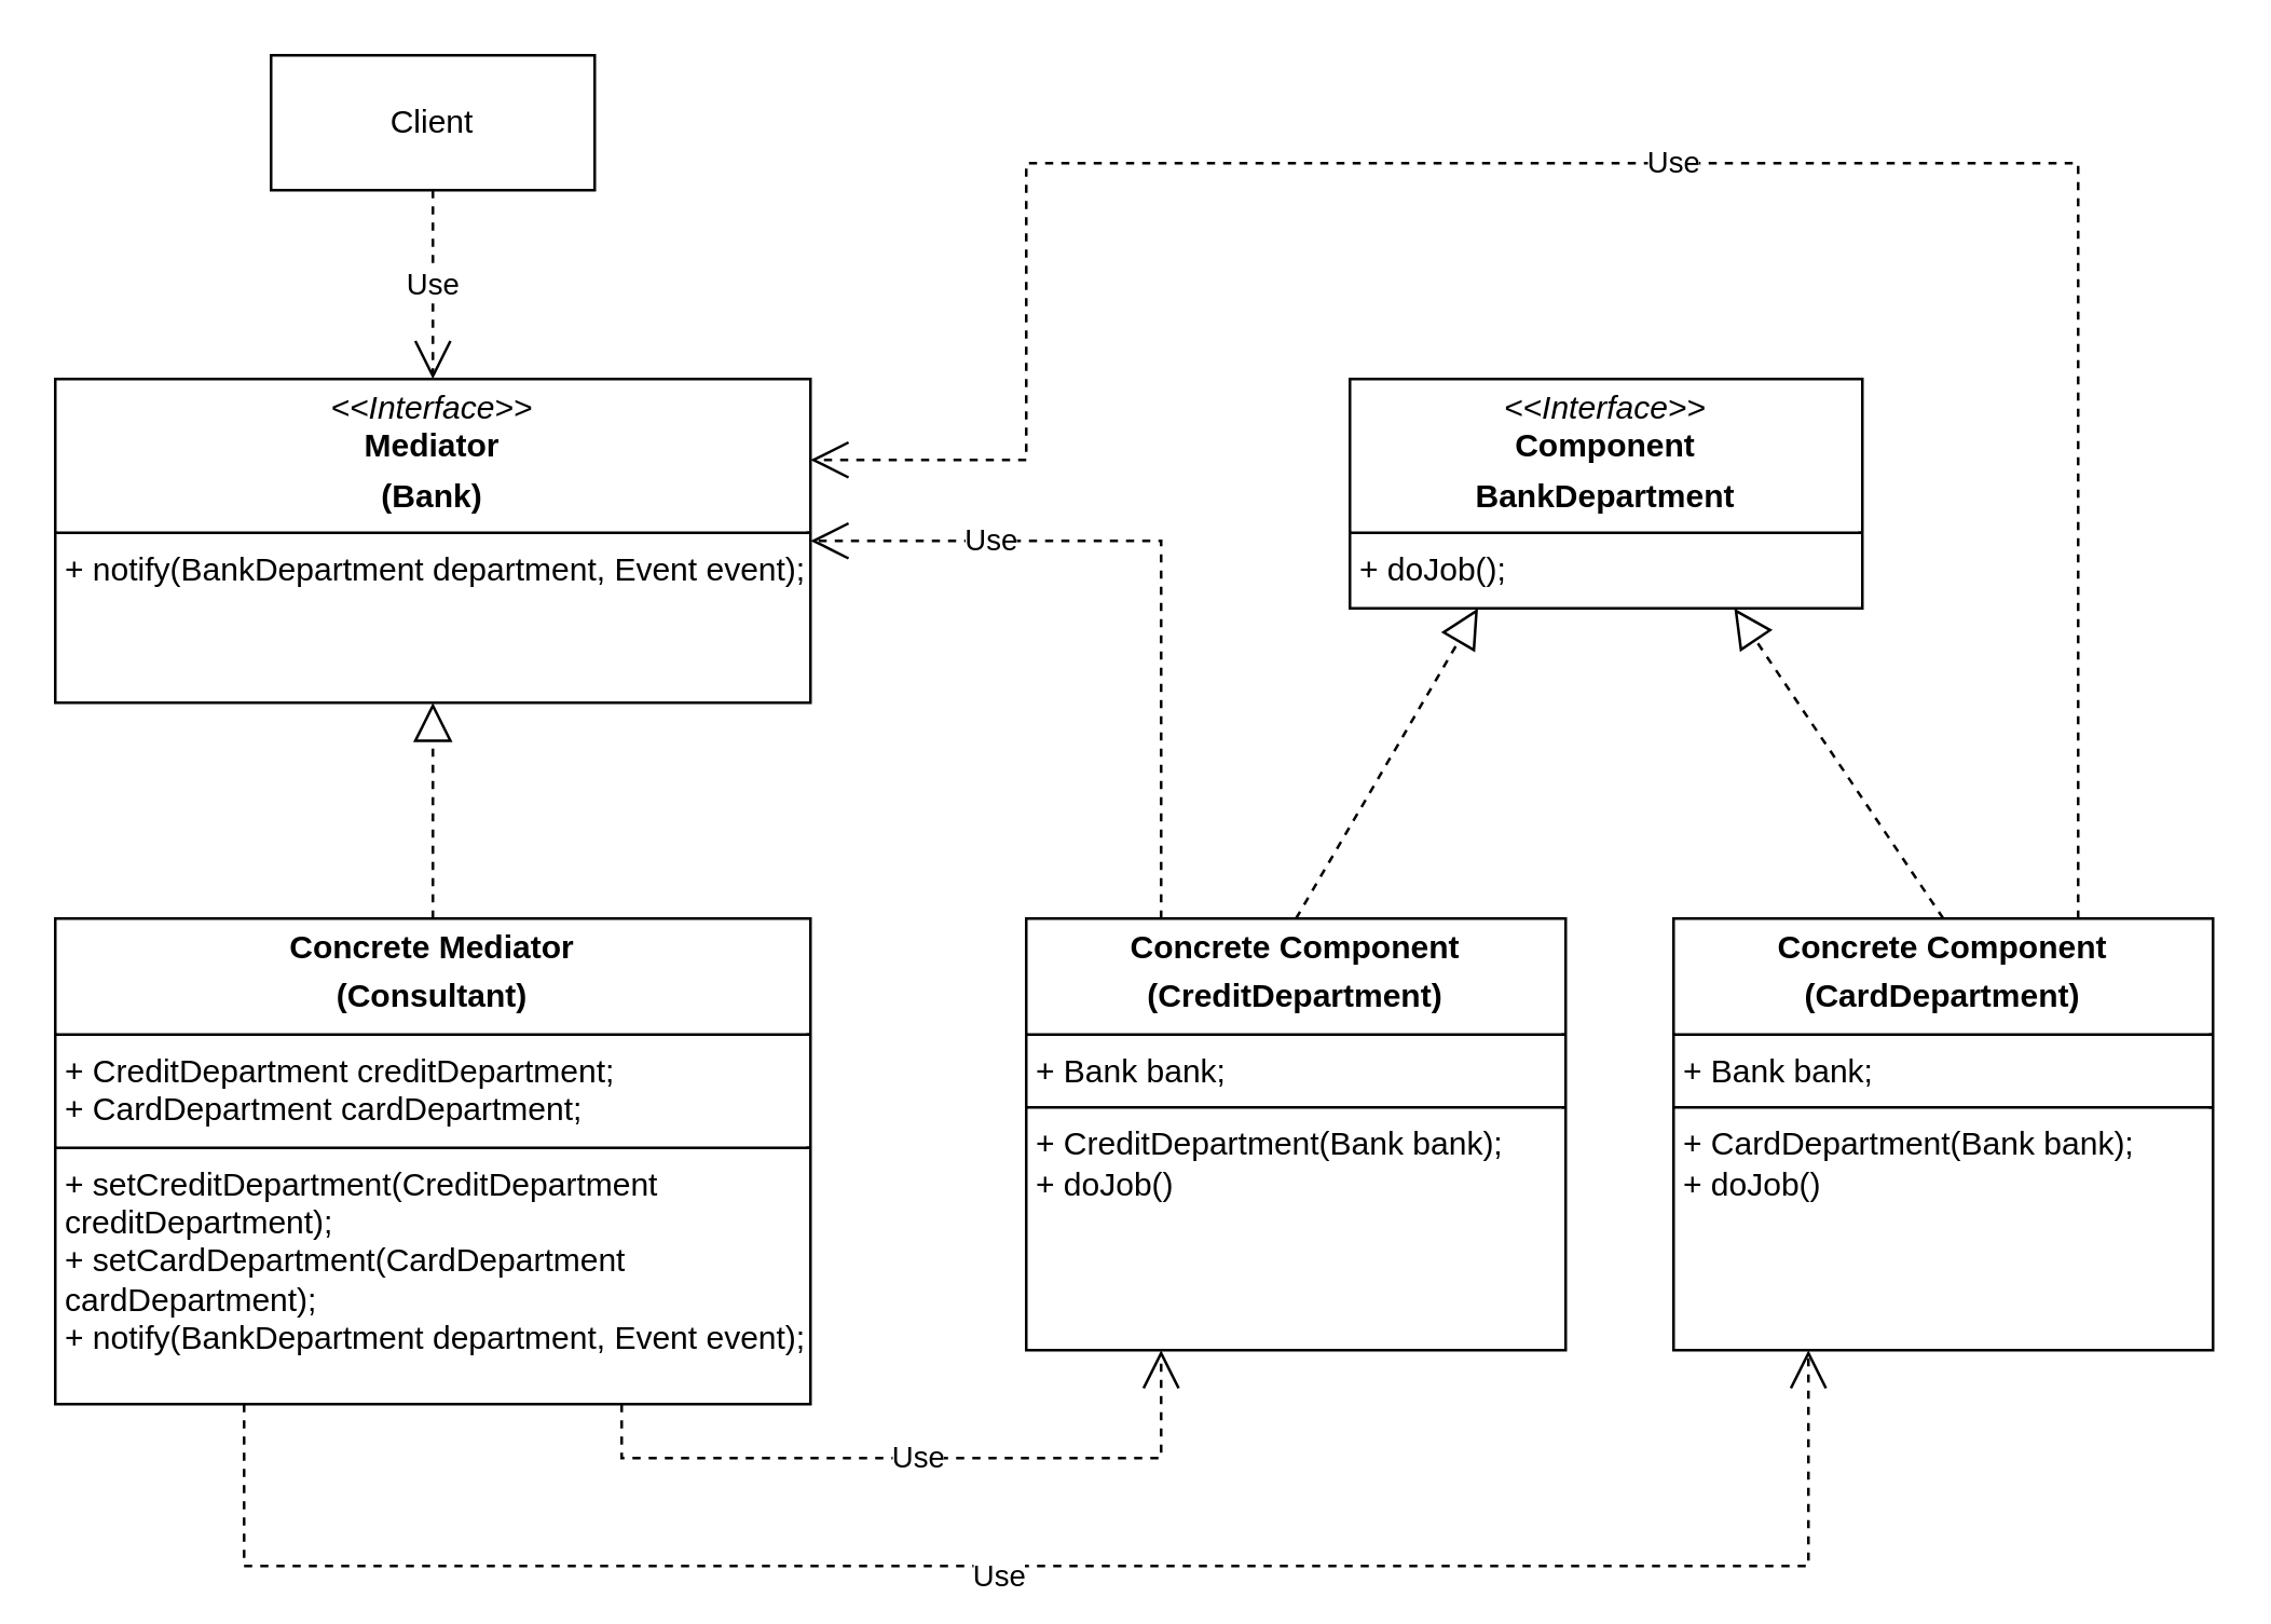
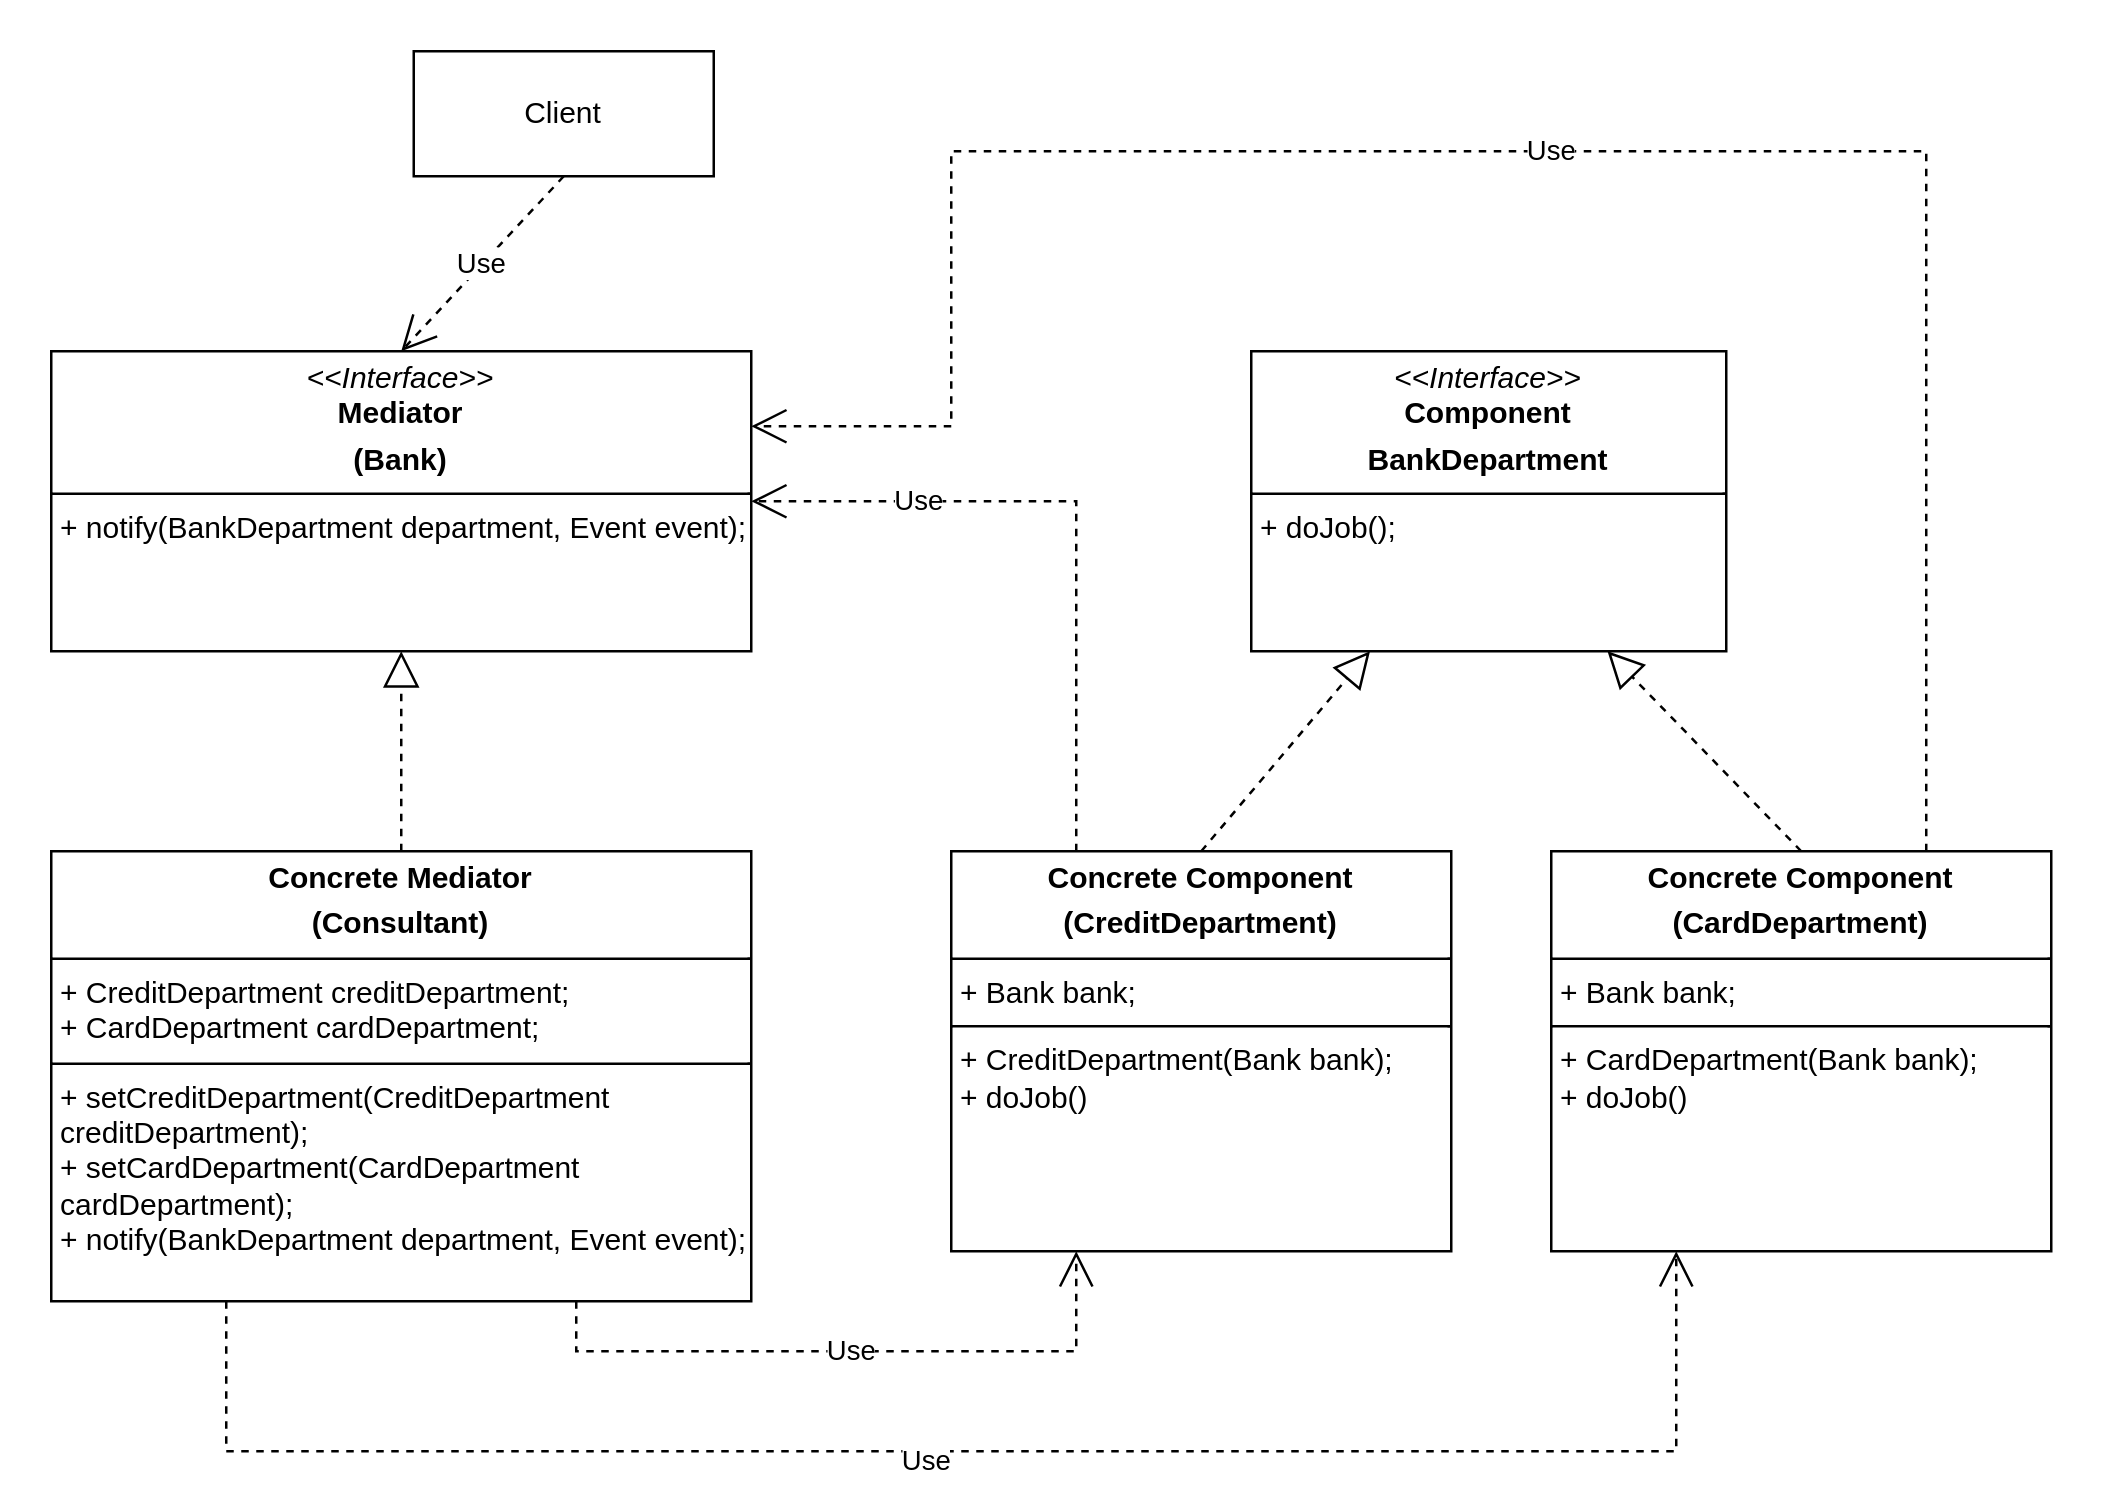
  <mxCell id="0" />
  <mxCell id="1" parent="0" />
  <mxCell id="2" value="&lt;p style=&quot;margin:0px;margin-top:4px;text-align:center;&quot;&gt;&lt;i&gt;&amp;lt;&amp;lt;Interface&amp;gt;&amp;gt;&lt;/i&gt;&lt;br&gt;&lt;b&gt;Mediator&lt;/b&gt;&lt;/p&gt;&lt;p style=&quot;margin:0px;margin-top:4px;text-align:center;&quot;&gt;&lt;b&gt;(Bank)&lt;/b&gt;&lt;/p&gt;&lt;hr size=&quot;1&quot; style=&quot;border-style:solid;&quot;&gt;&lt;p style=&quot;margin:0px;margin-left:4px;&quot;&gt;+ notify(BankDepartment department, Event event);&lt;br&gt;&lt;/p&gt;" style="verticalAlign=top;align=left;overflow=fill;html=1;whiteSpace=wrap;" vertex="1" parent="1"><mxGeometry x="20" y="140" width="280" height="120" as="geometry" /></mxCell>
  <mxCell id="3" value="&lt;p style=&quot;margin:0px;margin-top:4px;text-align:center;&quot;&gt;&lt;b&gt;Concrete Mediator&lt;/b&gt;&lt;/p&gt;&lt;p style=&quot;margin:0px;margin-top:4px;text-align:center;&quot;&gt;&lt;b&gt;(Consultant)&lt;/b&gt;&lt;/p&gt;&lt;hr size=&quot;1&quot; style=&quot;border-style:solid;&quot;&gt;&lt;p style=&quot;margin:0px;margin-left:4px;&quot;&gt;+ CreditDepartment creditDepartment;&lt;/p&gt;&lt;p style=&quot;margin:0px;margin-left:4px;&quot;&gt;+ CardDepartment cardDepartment;&lt;/p&gt;&lt;hr size=&quot;1&quot; style=&quot;border-style:solid;&quot;&gt;&lt;p style=&quot;margin:0px;margin-left:4px;&quot;&gt;+ setCreditDepartment(&lt;span style=&quot;background-color: transparent; color: light-dark(rgb(0, 0, 0), rgb(255, 255, 255));&quot;&gt;CreditDepartment creditDepartment&lt;/span&gt;&lt;span style=&quot;background-color: transparent; color: light-dark(rgb(0, 0, 0), rgb(255, 255, 255));&quot;&gt;);&lt;/span&gt;&lt;/p&gt;&lt;p style=&quot;margin:0px;margin-left:4px;&quot;&gt;&lt;span style=&quot;background-color: transparent; color: light-dark(rgb(0, 0, 0), rgb(255, 255, 255));&quot;&gt;+ set&lt;/span&gt;&lt;span style=&quot;background-color: transparent; color: light-dark(rgb(0, 0, 0), rgb(255, 255, 255));&quot;&gt;CardDepartment(&lt;/span&gt;&lt;span style=&quot;background-color: transparent; color: light-dark(rgb(0, 0, 0), rgb(255, 255, 255));&quot;&gt;CardDepartment cardDepartment&lt;/span&gt;&lt;span style=&quot;background-color: transparent; color: light-dark(rgb(0, 0, 0), rgb(255, 255, 255));&quot;&gt;);&lt;/span&gt;&lt;/p&gt;&lt;p style=&quot;margin:0px;margin-left:4px;&quot;&gt;+ notify(BankDepartment department, Event event);&lt;span style=&quot;background-color: transparent; color: light-dark(rgb(0, 0, 0), rgb(255, 255, 255));&quot;&gt;&lt;/span&gt;&lt;/p&gt;" style="verticalAlign=top;align=left;overflow=fill;html=1;whiteSpace=wrap;" vertex="1" parent="1"><mxGeometry x="20" y="340" width="280" height="180" as="geometry" /></mxCell>
- <mxCell id="4" value="&lt;p style=&quot;margin:0px;margin-top:4px;text-align:center;&quot;&gt;&lt;i&gt;&amp;lt;&amp;lt;Interface&amp;gt;&amp;gt;&lt;/i&gt;&lt;br&gt;&lt;b&gt;Component&lt;/b&gt;&lt;/p&gt;&lt;p style=&quot;margin:0px;margin-top:4px;text-align:center;&quot;&gt;&lt;b&gt;BankDepartment&lt;/b&gt;&lt;/p&gt;&lt;hr size=&quot;1&quot; style=&quot;border-style:solid;&quot;&gt;&lt;p style=&quot;margin:0px;margin-left:4px;&quot;&gt;+ doJob();&lt;br&gt;&lt;/p&gt;" style="verticalAlign=top;align=left;overflow=fill;html=1;whiteSpace=wrap;" vertex="1" parent="1"><mxGeometry x="500" y="140" width="190" height="85" as="geometry" /></mxCell>
+ <mxCell id="4" value="&lt;p style=&quot;margin:0px;margin-top:4px;text-align:center;&quot;&gt;&lt;i&gt;&amp;lt;&amp;lt;Interface&amp;gt;&amp;gt;&lt;/i&gt;&lt;br&gt;&lt;b&gt;Component&lt;/b&gt;&lt;/p&gt;&lt;p style=&quot;margin:0px;margin-top:4px;text-align:center;&quot;&gt;&lt;b&gt;BankDepartment&lt;/b&gt;&lt;/p&gt;&lt;hr size=&quot;1&quot; style=&quot;border-style:solid;&quot;&gt;&lt;p style=&quot;margin:0px;margin-left:4px;&quot;&gt;+ doJob();&lt;br&gt;&lt;/p&gt;" style="verticalAlign=top;align=left;overflow=fill;html=1;whiteSpace=wrap;" vertex="1" parent="1"><mxGeometry x="500" y="140" width="190" height="120" as="geometry" /></mxCell>
  <mxCell id="5" value="&lt;p style=&quot;margin:0px;margin-top:4px;text-align:center;&quot;&gt;&lt;b&gt;Concrete Component&lt;/b&gt;&lt;/p&gt;&lt;p style=&quot;margin:0px;margin-top:4px;text-align:center;&quot;&gt;&lt;b&gt;(CreditDepartment)&lt;/b&gt;&lt;/p&gt;&lt;hr size=&quot;1&quot; style=&quot;border-style:solid;&quot;&gt;&lt;p style=&quot;margin:0px;margin-left:4px;&quot;&gt;+ Bank bank;&lt;/p&gt;&lt;hr size=&quot;1&quot; style=&quot;border-style:solid;&quot;&gt;&lt;p style=&quot;margin:0px;margin-left:4px;&quot;&gt;+ CreditDepartment(Bank bank);&lt;/p&gt;&lt;p style=&quot;margin:0px;margin-left:4px;&quot;&gt;+ doJob()&lt;/p&gt;" style="verticalAlign=top;align=left;overflow=fill;html=1;whiteSpace=wrap;" vertex="1" parent="1"><mxGeometry x="380" y="340" width="200" height="160" as="geometry" /></mxCell>
  <mxCell id="6" value="&lt;p style=&quot;margin:0px;margin-top:4px;text-align:center;&quot;&gt;&lt;b&gt;Concrete Component&lt;/b&gt;&lt;/p&gt;&lt;p style=&quot;margin:0px;margin-top:4px;text-align:center;&quot;&gt;&lt;b&gt;(CardDepartment)&lt;/b&gt;&lt;/p&gt;&lt;hr size=&quot;1&quot; style=&quot;border-style:solid;&quot;&gt;&lt;p style=&quot;margin:0px;margin-left:4px;&quot;&gt;+ Bank bank;&lt;/p&gt;&lt;hr size=&quot;1&quot; style=&quot;border-style:solid;&quot;&gt;&lt;p style=&quot;margin:0px;margin-left:4px;&quot;&gt;+ CardDepartment(Bank bank);&lt;/p&gt;&lt;p style=&quot;margin:0px;margin-left:4px;&quot;&gt;+ doJob()&lt;/p&gt;" style="verticalAlign=top;align=left;overflow=fill;html=1;whiteSpace=wrap;" vertex="1" parent="1"><mxGeometry x="620" y="340" width="200" height="160" as="geometry" /></mxCell>
  <mxCell id="7" value="" style="endArrow=block;dashed=1;endFill=0;endSize=12;html=1;rounded=0;exitX=0.5;exitY=0;exitDx=0;exitDy=0;entryX=0.25;entryY=1;entryDx=0;entryDy=0;" edge="1" parent="1" source="5" target="4"><mxGeometry width="160" relative="1" as="geometry"><mxPoint x="400" y="290" as="sourcePoint" /><mxPoint x="560" y="290" as="targetPoint" /></mxGeometry></mxCell>
  <mxCell id="8" value="" style="endArrow=block;dashed=1;endFill=0;endSize=12;html=1;rounded=0;exitX=0.5;exitY=0;exitDx=0;exitDy=0;entryX=0.75;entryY=1;entryDx=0;entryDy=0;" edge="1" parent="1" source="6" target="4"><mxGeometry width="160" relative="1" as="geometry"><mxPoint x="400" y="290" as="sourcePoint" /><mxPoint x="560" y="290" as="targetPoint" /></mxGeometry></mxCell>
  <mxCell id="9" value="" style="endArrow=block;dashed=1;endFill=0;endSize=12;html=1;rounded=0;exitX=0.5;exitY=0;exitDx=0;exitDy=0;entryX=0.5;entryY=1;entryDx=0;entryDy=0;" edge="1" parent="1" source="3" target="2"><mxGeometry width="160" relative="1" as="geometry"><mxPoint x="400" y="290" as="sourcePoint" /><mxPoint x="560" y="290" as="targetPoint" /></mxGeometry></mxCell>
- <mxCell id="10" value="Client" style="html=1;whiteSpace=wrap;" vertex="1" parent="1"><mxGeometry x="100" y="20" width="120" height="50" as="geometry" /></mxCell>
+ <mxCell id="10" value="Client" style="html=1;whiteSpace=wrap;" vertex="1" parent="1"><mxGeometry x="165" y="20" width="120" height="50" as="geometry" /></mxCell>
  <mxCell id="11" value="Use" style="endArrow=open;endSize=12;dashed=1;html=1;rounded=0;exitX=0.5;exitY=1;exitDx=0;exitDy=0;entryX=0.5;entryY=0;entryDx=0;entryDy=0;" edge="1" parent="1" source="10" target="2"><mxGeometry width="160" relative="1" as="geometry"><mxPoint x="400" y="290" as="sourcePoint" /><mxPoint x="560" y="290" as="targetPoint" /></mxGeometry></mxCell>
  <mxCell id="12" value="Use" style="endArrow=open;endSize=12;dashed=1;html=1;rounded=0;exitX=0.25;exitY=1;exitDx=0;exitDy=0;entryX=0.25;entryY=1;entryDx=0;entryDy=0;" edge="1" parent="1" source="3" target="6"><mxGeometry x="-0.056" y="-4" width="160" relative="1" as="geometry"><mxPoint x="400" y="390" as="sourcePoint" /><mxPoint x="750" y="580" as="targetPoint" /><Array as="points"><mxPoint x="90" y="580" /><mxPoint x="670" y="580" /></Array><mxPoint as="offset" /></mxGeometry></mxCell>
  <mxCell id="13" value="Use" style="endArrow=open;endSize=12;dashed=1;html=1;rounded=0;exitX=0.75;exitY=1;exitDx=0;exitDy=0;entryX=0.25;entryY=1;entryDx=0;entryDy=0;" edge="1" parent="1" source="3" target="5"><mxGeometry width="160" relative="1" as="geometry"><mxPoint x="400" y="390" as="sourcePoint" /><mxPoint x="500" y="540" as="targetPoint" /><Array as="points"><mxPoint x="230" y="540" /><mxPoint x="430" y="540" /></Array></mxGeometry></mxCell>
  <mxCell id="14" value="Use" style="endArrow=open;endSize=12;dashed=1;html=1;rounded=0;exitX=0.25;exitY=0;exitDx=0;exitDy=0;entryX=1;entryY=0.5;entryDx=0;entryDy=0;" edge="1" parent="1" source="5" target="2"><mxGeometry x="0.5" width="160" relative="1" as="geometry"><mxPoint x="400" y="290" as="sourcePoint" /><mxPoint x="430" y="180" as="targetPoint" /><Array as="points"><mxPoint x="430" y="200" /></Array><mxPoint as="offset" /></mxGeometry></mxCell>
  <mxCell id="15" value="Use" style="endArrow=open;endSize=12;dashed=1;html=1;rounded=0;exitX=0.75;exitY=0;exitDx=0;exitDy=0;entryX=1;entryY=0.25;entryDx=0;entryDy=0;" edge="1" parent="1" source="6" target="2"><mxGeometry width="160" relative="1" as="geometry"><mxPoint x="400" y="290" as="sourcePoint" /><mxPoint x="560" y="290" as="targetPoint" /><Array as="points"><mxPoint x="770" y="60" /><mxPoint x="380" y="60" /><mxPoint x="380" y="170" /></Array></mxGeometry></mxCell>
